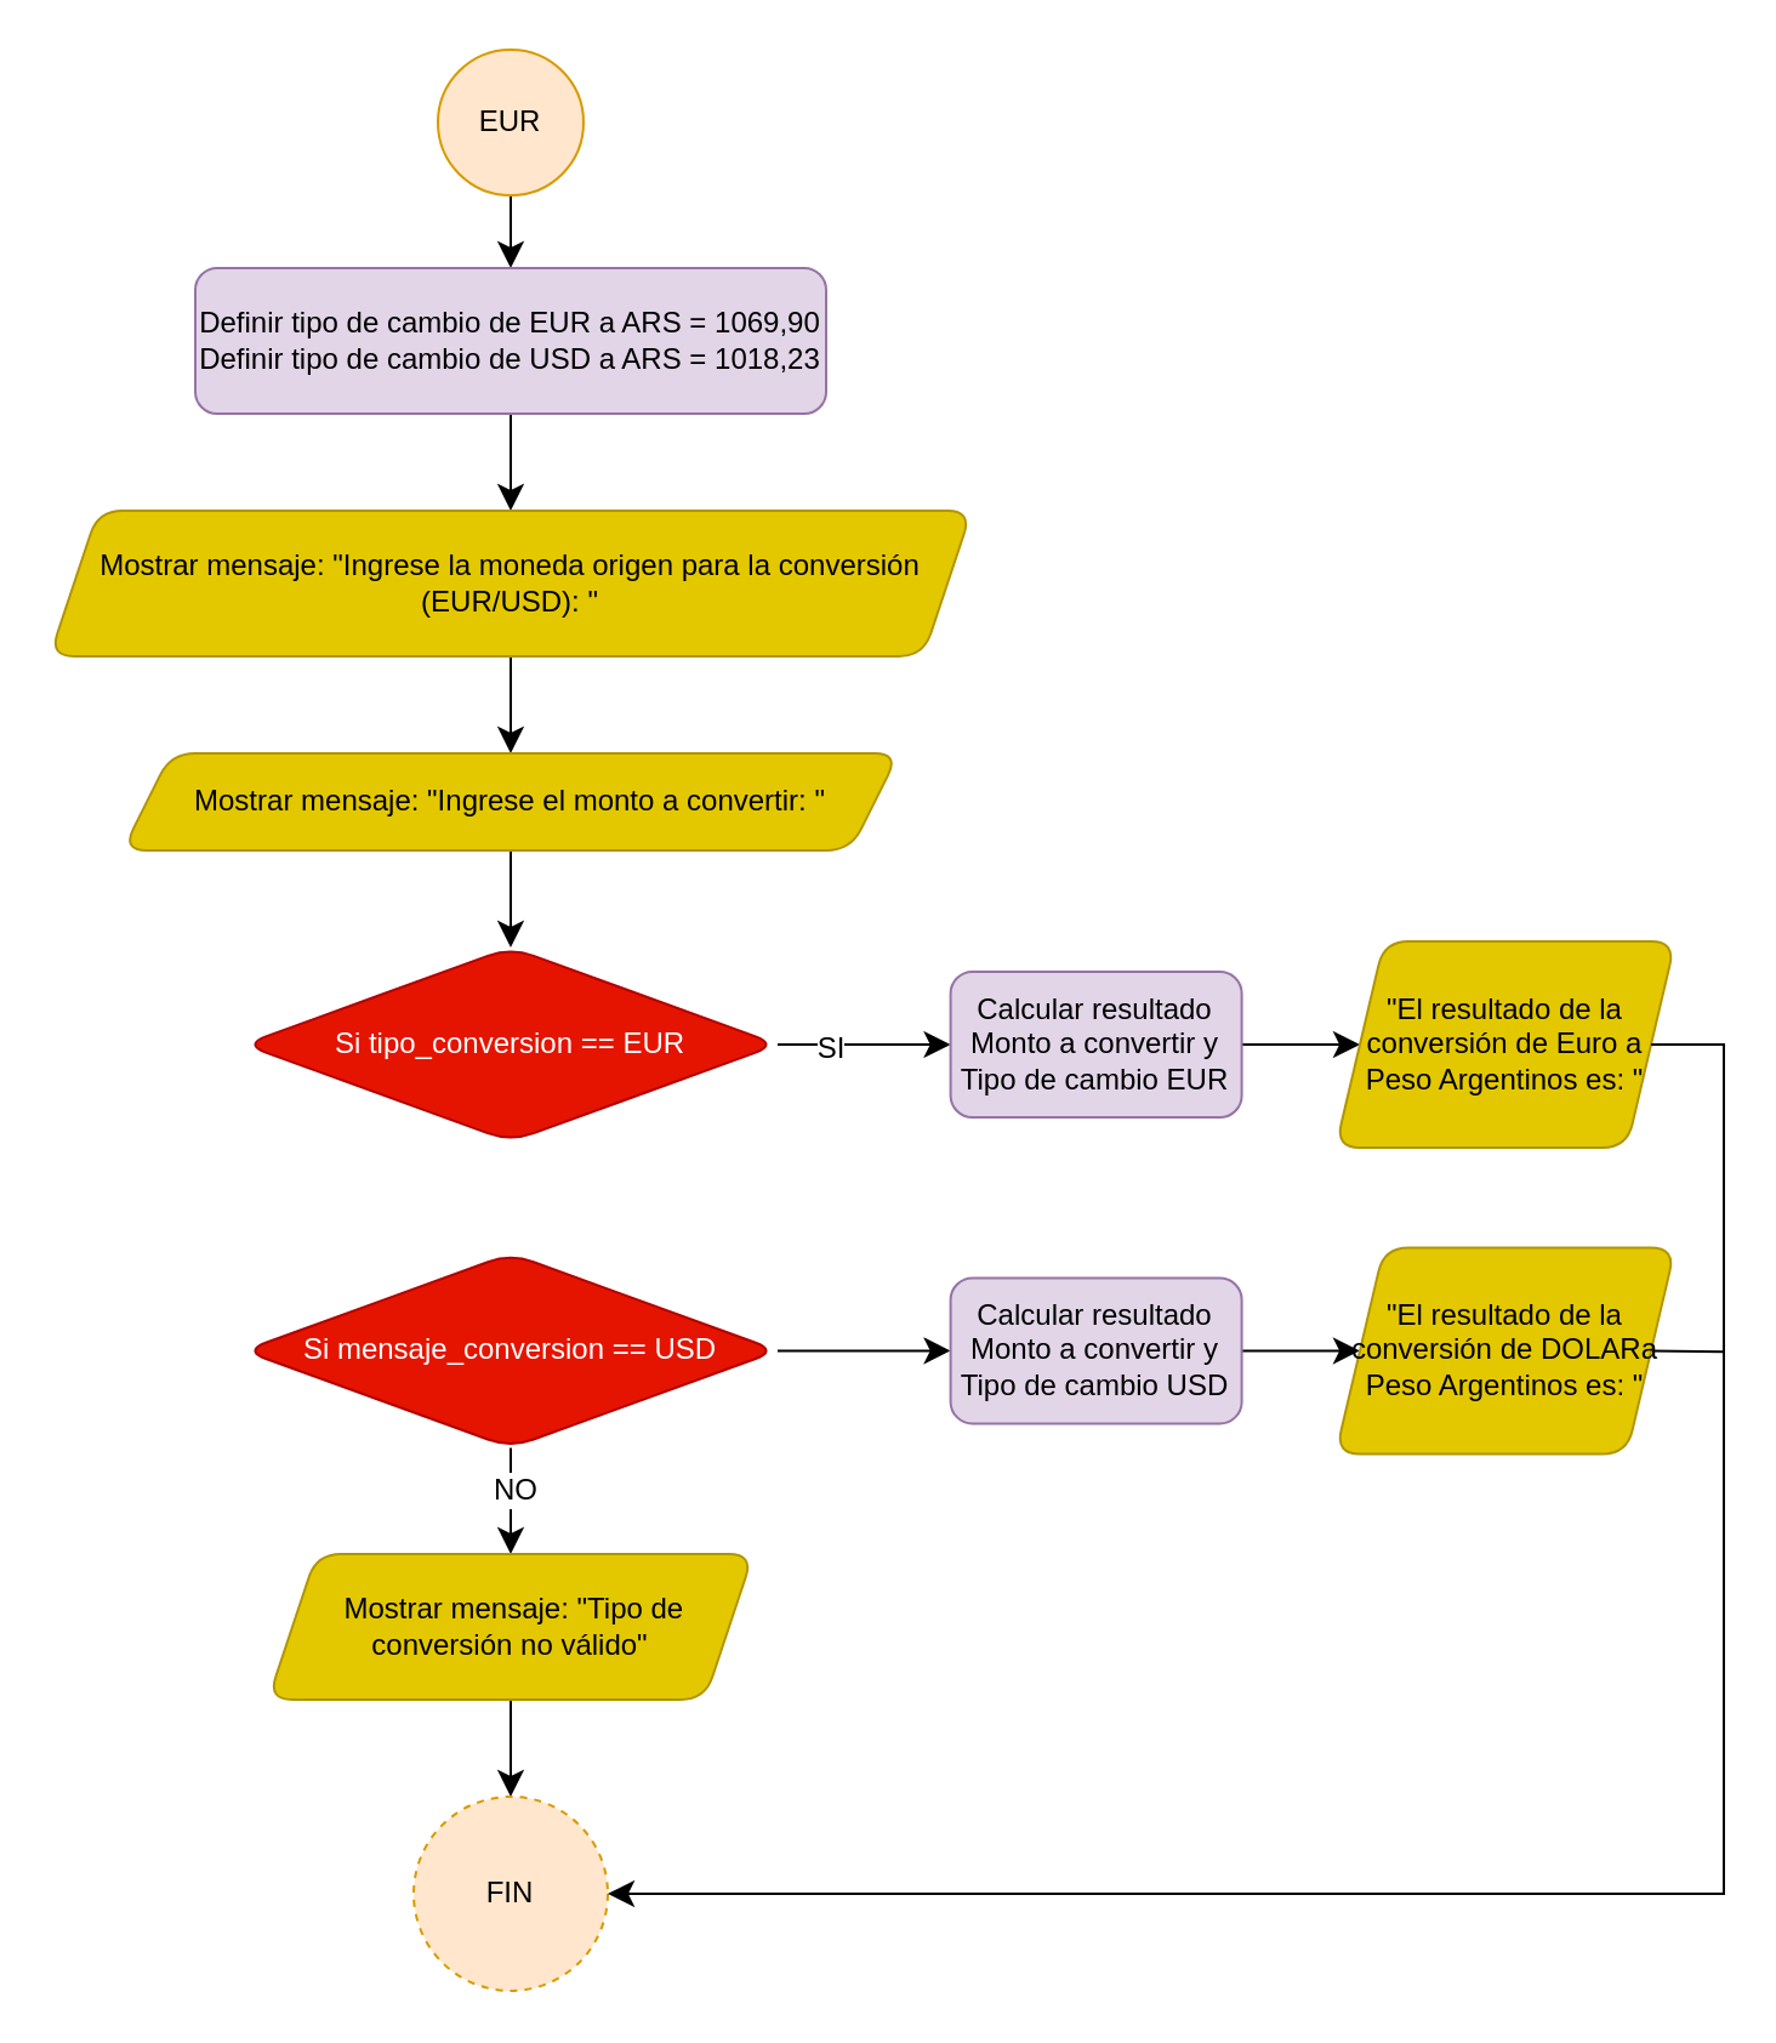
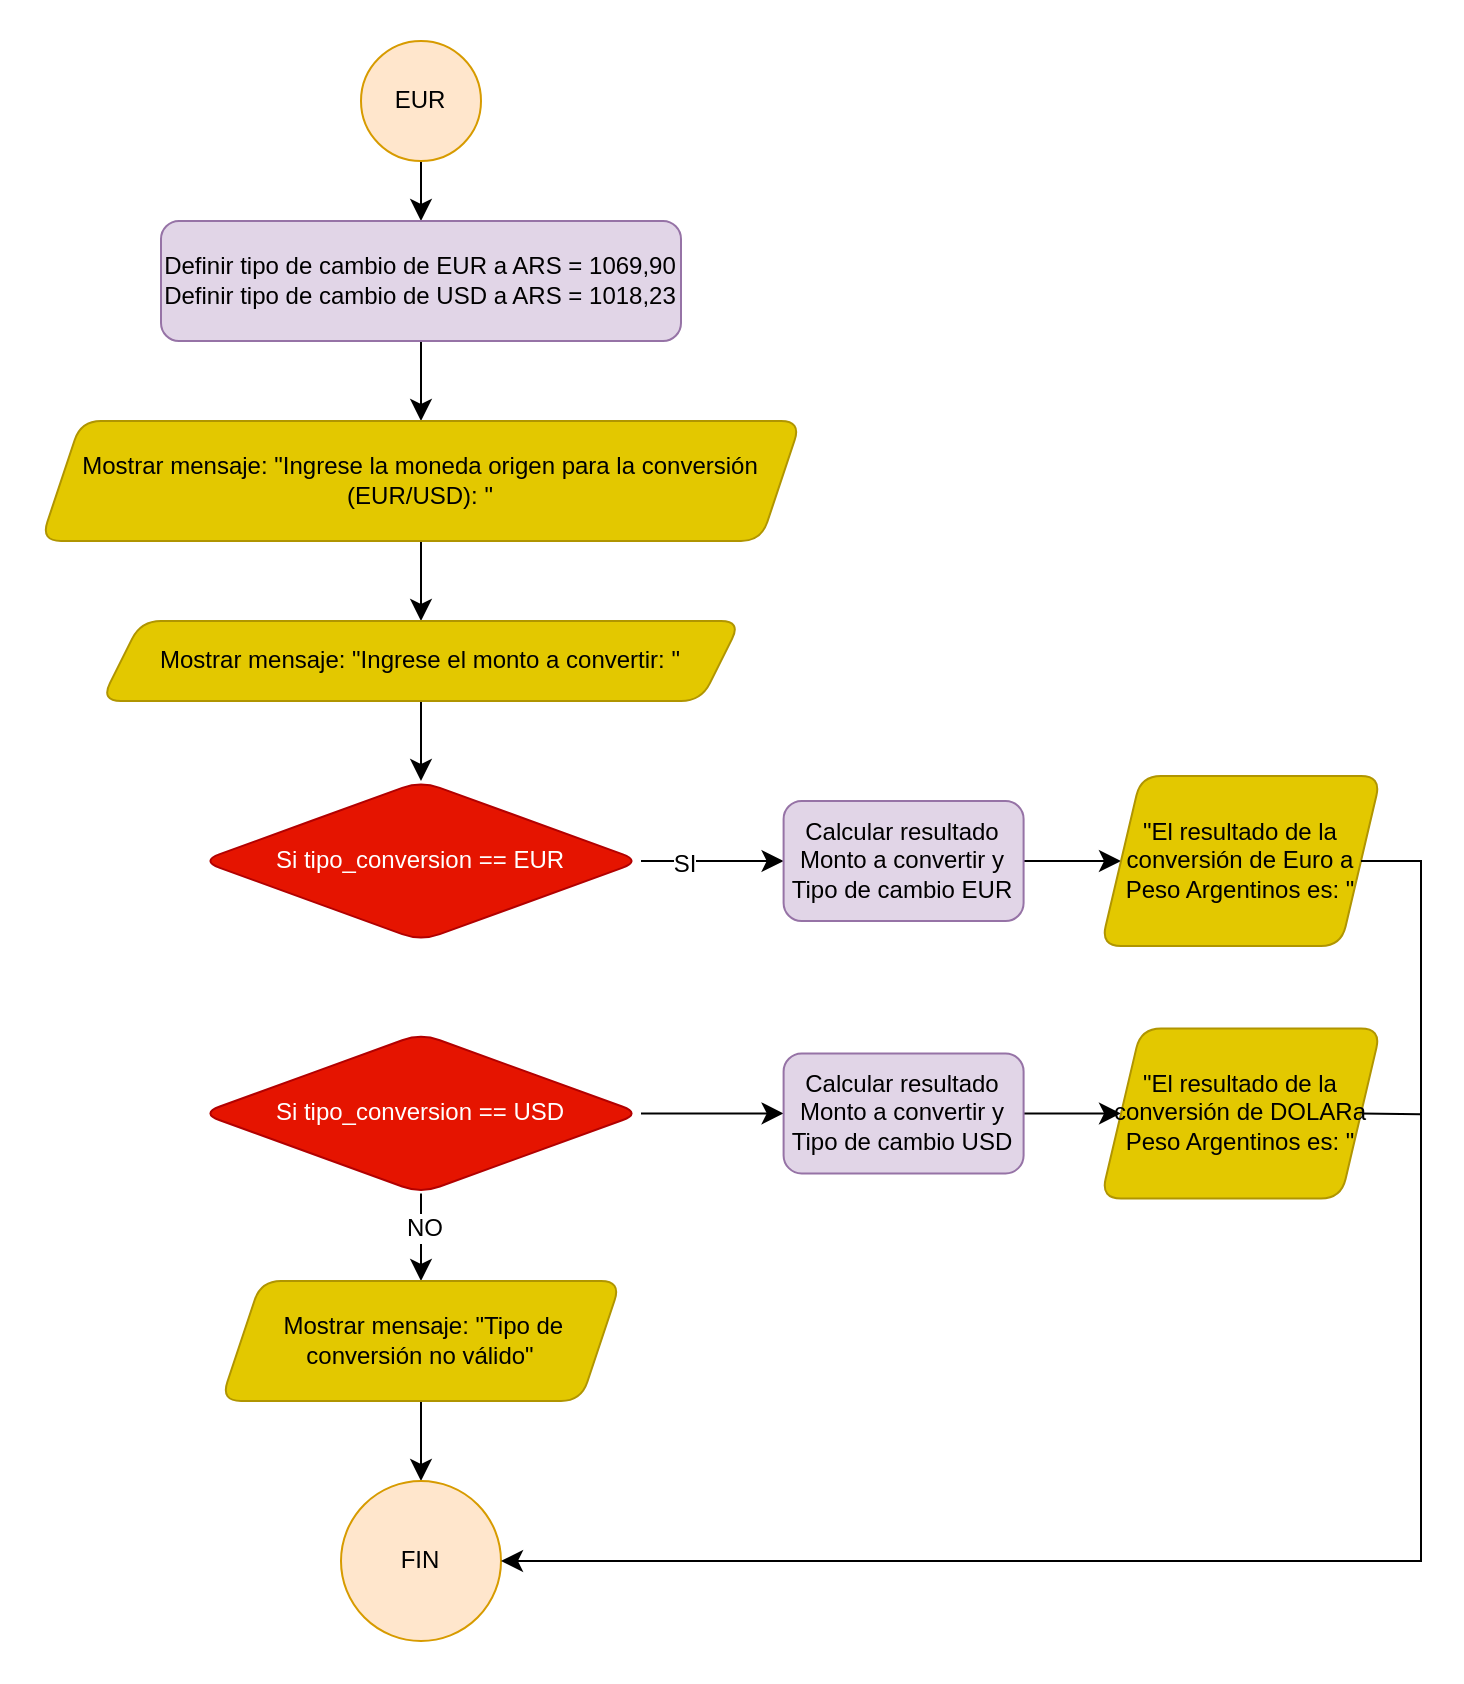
  <mxCell id="0" />
  <mxCell id="1" parent="0" />
  <mxCell id="2" value="" style="edgeStyle=none;curved=1;rounded=0;orthogonalLoop=1;jettySize=auto;html=1;fontSize=12;startSize=8;endSize=8;" edge="1" parent="1" source="3" target="5"><mxGeometry relative="1" as="geometry" /></mxCell>
  <mxCell id="3" value="EUR" style="ellipse;whiteSpace=wrap;html=1;aspect=fixed;fillColor=#ffe6cc;strokeColor=#d79b00;" vertex="1" parent="1"><mxGeometry x="180" y="20" width="60" height="60" as="geometry" /></mxCell>
  <mxCell id="4" value="" style="edgeStyle=none;curved=1;rounded=0;orthogonalLoop=1;jettySize=auto;html=1;fontSize=12;startSize=8;endSize=8;" edge="1" parent="1" source="5" target="7"><mxGeometry relative="1" as="geometry" /></mxCell>
  <mxCell id="5" value="&lt;div&gt;Definir tipo de cambio de EUR a ARS = 1069,90&lt;/div&gt;&lt;div&gt;&lt;span style=&quot;background-color: initial;&quot;&gt;Definir tipo de cambio de USD a ARS = 1018,23&lt;/span&gt;&lt;/div&gt;" style="rounded=1;whiteSpace=wrap;html=1;fillColor=#e1d5e7;strokeColor=#9673a6;" vertex="1" parent="1"><mxGeometry x="80" y="110" width="260" height="60" as="geometry" /></mxCell>
  <mxCell id="6" value="" style="edgeStyle=none;curved=1;rounded=0;orthogonalLoop=1;jettySize=auto;html=1;fontSize=12;startSize=8;endSize=8;" edge="1" parent="1" source="7" target="9"><mxGeometry relative="1" as="geometry" /></mxCell>
  <mxCell id="7" value="Mostrar mensaje: &quot;Ingrese la moneda origen para la conversión (EUR/USD): &quot;" style="shape=parallelogram;perimeter=parallelogramPerimeter;whiteSpace=wrap;html=1;fixedSize=1;rounded=1;fillColor=#e3c800;fontColor=#000000;strokeColor=#B09500;" vertex="1" parent="1"><mxGeometry x="20" y="210" width="380" height="60" as="geometry" /></mxCell>
  <mxCell id="8" value="" style="edgeStyle=none;curved=1;rounded=0;orthogonalLoop=1;jettySize=auto;html=1;fontSize=12;startSize=8;endSize=8;" edge="1" parent="1" source="9" target="12"><mxGeometry relative="1" as="geometry" /></mxCell>
  <mxCell id="9" value="Mostrar mensaje: &quot;Ingrese el monto a convertir: &quot;" style="shape=parallelogram;perimeter=parallelogramPerimeter;whiteSpace=wrap;html=1;fixedSize=1;rounded=1;fillColor=#e3c800;fontColor=#000000;strokeColor=#B09500;" vertex="1" parent="1"><mxGeometry x="50" y="310" width="320" height="40" as="geometry" /></mxCell>
  <mxCell id="10" value="" style="edgeStyle=none;curved=1;rounded=0;orthogonalLoop=1;jettySize=auto;html=1;fontSize=12;startSize=8;endSize=8;" edge="1" parent="1" source="12" target="14"><mxGeometry relative="1" as="geometry" /></mxCell>
  <mxCell id="11" value="SI" style="edgeLabel;html=1;align=center;verticalAlign=middle;resizable=0;points=[];fontSize=12;" vertex="1" connectable="0" parent="10"><mxGeometry x="-0.4" y="-1" relative="1" as="geometry"><mxPoint as="offset" /></mxGeometry></mxCell>
  <mxCell id="12" value="Si tipo_conversion == EUR" style="rhombus;whiteSpace=wrap;html=1;rounded=1;fillColor=#e51400;fontColor=#ffffff;strokeColor=#B20000;" vertex="1" parent="1"><mxGeometry x="100" y="390" width="220" height="80" as="geometry" /></mxCell>
  <mxCell id="13" value="" style="edgeStyle=none;curved=1;rounded=0;orthogonalLoop=1;jettySize=auto;html=1;fontSize=12;startSize=8;endSize=8;" edge="1" parent="1" source="14" target="15"><mxGeometry relative="1" as="geometry" /></mxCell>
  <mxCell id="14" value="Calcular resultado Monto a convertir y Tipo de cambio EUR" style="rounded=1;whiteSpace=wrap;html=1;fillColor=#e1d5e7;strokeColor=#9673a6;" vertex="1" parent="1"><mxGeometry x="391.3" y="400" width="120" height="60" as="geometry" /></mxCell>
  <mxCell id="15" value="&quot;El resultado de la conversión de Euro a Peso Argentinos es: &quot;" style="shape=parallelogram;perimeter=parallelogramPerimeter;whiteSpace=wrap;html=1;fixedSize=1;rounded=1;fillColor=#e3c800;fontColor=#000000;strokeColor=#B09500;" vertex="1" parent="1"><mxGeometry x="550" y="387.5" width="140" height="85" as="geometry" /></mxCell>
  <mxCell id="16" value="" style="edgeStyle=none;curved=1;rounded=0;orthogonalLoop=1;jettySize=auto;html=1;fontSize=12;startSize=8;endSize=8;" edge="1" source="19" target="21" parent="1"><mxGeometry relative="1" as="geometry" /></mxCell>
  <mxCell id="17" value="" style="edgeStyle=none;curved=1;rounded=0;orthogonalLoop=1;jettySize=auto;html=1;fontSize=12;startSize=8;endSize=8;" edge="1" parent="1" source="19" target="25"><mxGeometry relative="1" as="geometry" /></mxCell>
  <mxCell id="18" value="NO" style="edgeLabel;html=1;align=center;verticalAlign=middle;resizable=0;points=[];fontSize=12;" vertex="1" connectable="0" parent="17"><mxGeometry x="-0.225" y="1" relative="1" as="geometry"><mxPoint as="offset" /></mxGeometry></mxCell>
- <mxCell id="19" value="Si mensaje_conversion == USD" style="rhombus;whiteSpace=wrap;html=1;rounded=1;fillColor=#e51400;fontColor=#ffffff;strokeColor=#B20000;" vertex="1" parent="1"><mxGeometry x="100" y="516.2" width="220" height="80" as="geometry" /></mxCell>
+ <mxCell id="19" value="Si tipo_conversion == USD" style="rhombus;whiteSpace=wrap;html=1;rounded=1;fillColor=#e51400;fontColor=#ffffff;strokeColor=#B20000;" vertex="1" parent="1"><mxGeometry x="100" y="516.2" width="220" height="80" as="geometry" /></mxCell>
  <mxCell id="20" value="" style="edgeStyle=none;curved=1;rounded=0;orthogonalLoop=1;jettySize=auto;html=1;fontSize=12;startSize=8;endSize=8;" edge="1" source="21" parent="1"><mxGeometry relative="1" as="geometry"><mxPoint x="560" y="556.2" as="targetPoint" /></mxGeometry></mxCell>
  <mxCell id="21" value="Calcular resultado Monto a convertir y Tipo de cambio USD" style="rounded=1;whiteSpace=wrap;html=1;fillColor=#e1d5e7;strokeColor=#9673a6;" vertex="1" parent="1"><mxGeometry x="391.3" y="526.2" width="120" height="60" as="geometry" /></mxCell>
  <mxCell id="22" style="edgeStyle=none;curved=1;rounded=0;orthogonalLoop=1;jettySize=auto;html=1;exitX=1;exitY=0.5;exitDx=0;exitDy=0;fontSize=12;startSize=8;endSize=8;endArrow=none;endFill=0;" edge="1" parent="1" source="23"><mxGeometry relative="1" as="geometry"><mxPoint x="710" y="556.632" as="targetPoint" /></mxGeometry></mxCell>
  <mxCell id="23" value="&quot;El resultado de la conversión de DOLARa Peso Argentinos es: &quot;" style="shape=parallelogram;perimeter=parallelogramPerimeter;whiteSpace=wrap;html=1;fixedSize=1;rounded=1;fillColor=#e3c800;fontColor=#000000;strokeColor=#B09500;" vertex="1" parent="1"><mxGeometry x="550" y="513.7" width="140" height="85" as="geometry" /></mxCell>
  <mxCell id="24" value="" style="edgeStyle=none;curved=1;rounded=0;orthogonalLoop=1;jettySize=auto;html=1;fontSize=12;startSize=8;endSize=8;" edge="1" parent="1" source="25" target="26"><mxGeometry relative="1" as="geometry" /></mxCell>
  <mxCell id="25" value="&amp;nbsp;Mostrar mensaje: &quot;Tipo de conversión no válido&quot;" style="shape=parallelogram;perimeter=parallelogramPerimeter;whiteSpace=wrap;html=1;fixedSize=1;rounded=1;fillColor=#e3c800;fontColor=#000000;strokeColor=#B09500;" vertex="1" parent="1"><mxGeometry x="110" y="640" width="200" height="60" as="geometry" /></mxCell>
- <mxCell id="26" value="FIN" style="ellipse;whiteSpace=wrap;html=1;rounded=1;fillColor=#ffe6cc;strokeColor=#d79b00;dashed=1;" vertex="1" parent="1"><mxGeometry x="170" y="740" width="80" height="80" as="geometry" /></mxCell>
+ <mxCell id="26" value="FIN" style="ellipse;whiteSpace=wrap;html=1;rounded=1;fillColor=#ffe6cc;strokeColor=#d79b00;" vertex="1" parent="1"><mxGeometry x="170" y="740" width="80" height="80" as="geometry" /></mxCell>
  <mxCell id="27" value="" style="endArrow=classic;html=1;rounded=0;fontSize=12;startSize=8;endSize=8;entryX=1;entryY=0.5;entryDx=0;entryDy=0;exitX=1;exitY=0.5;exitDx=0;exitDy=0;strokeColor=default;flowAnimation=0;shadow=0;edgeStyle=orthogonalEdgeStyle;" edge="1" parent="1" source="15" target="26"><mxGeometry width="50" height="50" relative="1" as="geometry"><mxPoint x="360" y="610" as="sourcePoint" /><mxPoint x="410" y="560" as="targetPoint" /><Array as="points"><mxPoint x="710" y="430" /><mxPoint x="710" y="780" /></Array></mxGeometry></mxCell>
